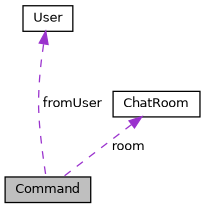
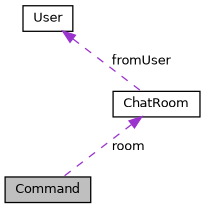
  digraph {
    node [color=black fillcolor=white fontname=Helvetica fontsize=10 shape=record style=filled]
    edge [color=darkorchid3 dir=back fontname=Helvetica fontsize=10 labelfontname=Helvetica labelfontsize=10 style=dashed]
    n1 [fillcolor=grey75 fontcolor=black height=0.2 label=Command width=0.4]
    n2 [height=0.2 label=User width=0.4]
    n3 [height=0.2 label=ChatRoom width=0.4]
-   n2 -> n1 [label=" fromUser"]
+   n2 -> n3 [label=" fromUser"]
    n3 -> n1 [label=" room"]
  }
